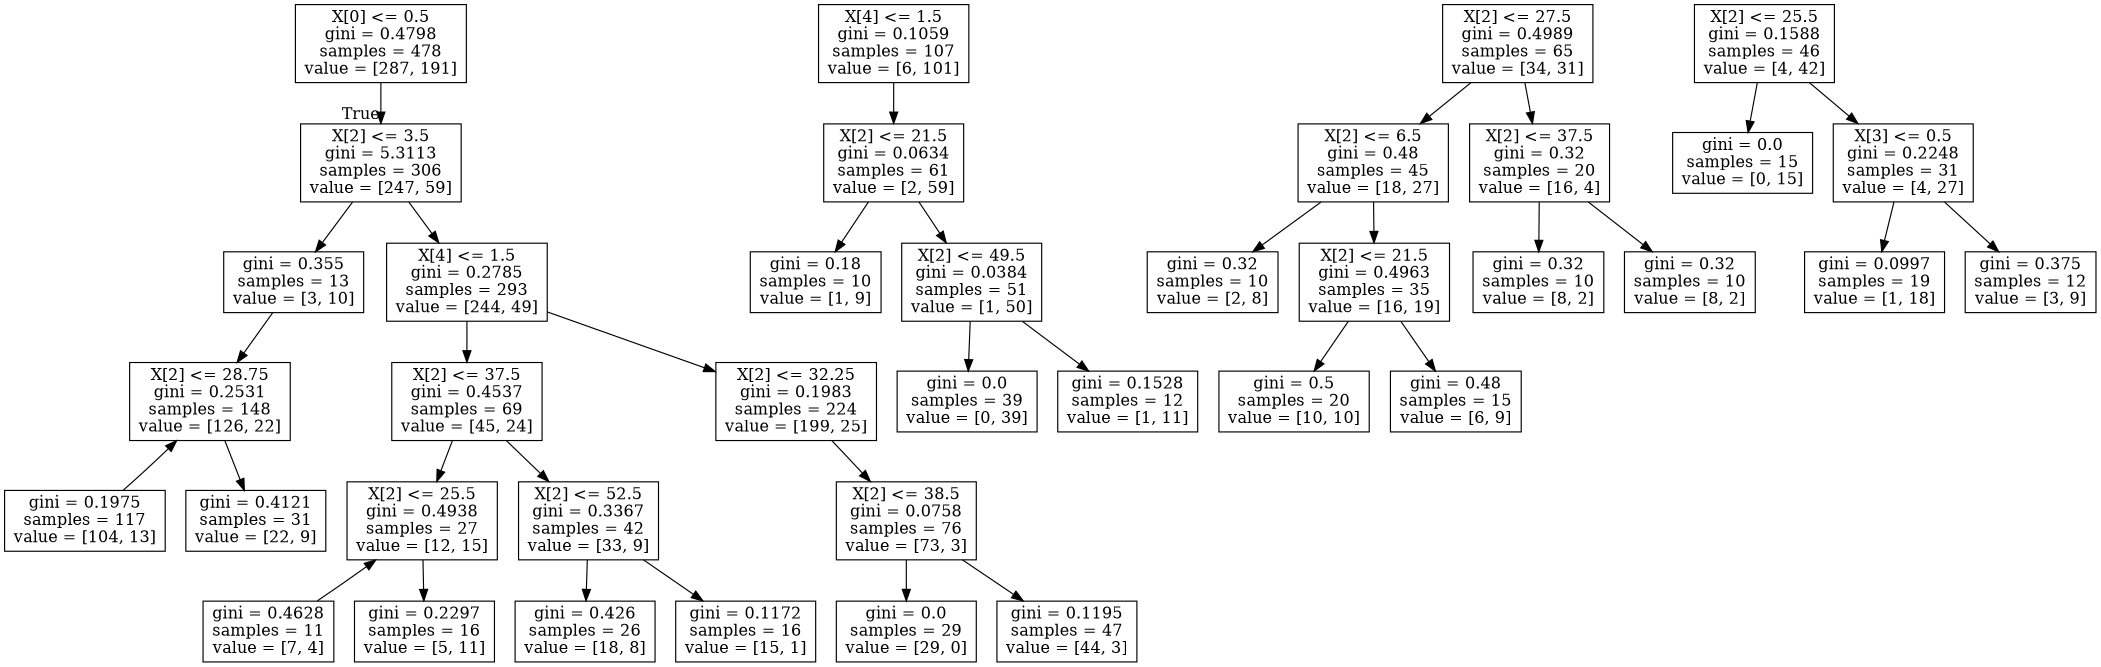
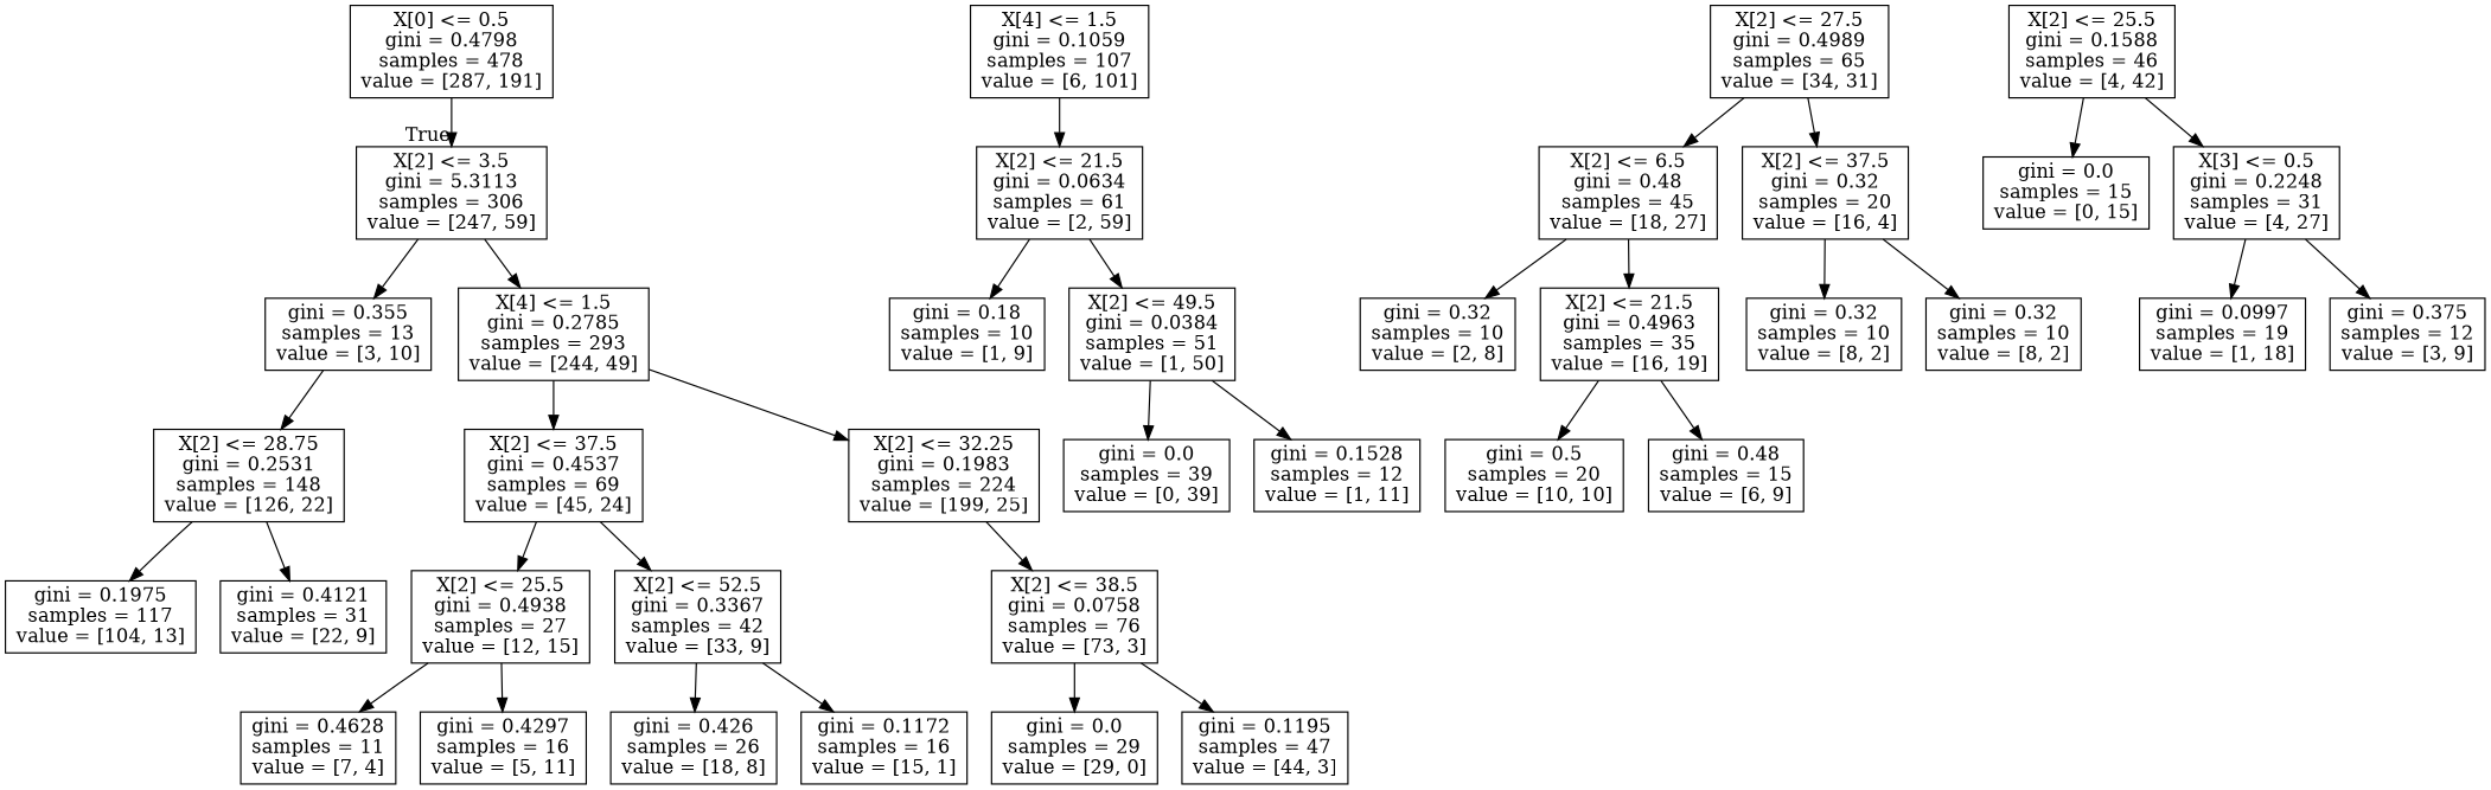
  digraph {
    node [shape=box]
    n1 [label="X[0] <= 0.5\ngini = 0.4798\nsamples = 478\nvalue = [287, 191]"]
    n2 [label="X[2] <= 3.5\ngini = 5.3113\nsamples = 306\nvalue = [247, 59]"]
    n3 [label="gini = 0.355\nsamples = 13\nvalue = [3, 10]"]
    n4 [label="X[4] <= 1.5\ngini = 0.2785\nsamples = 293\nvalue = [244, 49]"]
    n5 [label="X[2] <= 28.75\ngini = 0.2531\nsamples = 148\nvalue = [126, 22]"]
    n6 [label="X[2] <= 37.5\ngini = 0.4537\nsamples = 69\nvalue = [45, 24]"]
    n7 [label="X[2] <= 32.25\ngini = 0.1983\nsamples = 224\nvalue = [199, 25]"]
    n8 [label="X[2] <= 25.5\ngini = 0.4938\nsamples = 27\nvalue = [12, 15]"]
    n9 [label="X[2] <= 52.5\ngini = 0.3367\nsamples = 42\nvalue = [33, 9]"]
    n10 [label="X[2] <= 38.5\ngini = 0.0758\nsamples = 76\nvalue = [73, 3]"]
    n11 [label="gini = 0.4628\nsamples = 11\nvalue = [7, 4]"]
-   n12 [label="gini = 0.2297\nsamples = 16\nvalue = [5, 11]"]
+   n12 [label="gini = 0.4297\nsamples = 16\nvalue = [5, 11]"]
    n13 [label="gini = 0.426\nsamples = 26\nvalue = [18, 8]"]
    n14 [label="gini = 0.1172\nsamples = 16\nvalue = [15, 1]"]
    n15 [label="gini = 0.1975\nsamples = 117\nvalue = [104, 13]"]
    n16 [label="gini = 0.4121\nsamples = 31\nvalue = [22, 9]"]
    n17 [label="gini = 0.0\nsamples = 29\nvalue = [29, 0]"]
    n18 [label="gini = 0.1195\nsamples = 47\nvalue = [44, 3]"]
    n19 [label="X[4] <= 1.5\ngini = 0.1059\nsamples = 107\nvalue = [6, 101]"]
    n20 [label="X[2] <= 21.5\ngini = 0.0634\nsamples = 61\nvalue = [2, 59]"]
    n21 [label="X[2] <= 27.5\ngini = 0.4989\nsamples = 65\nvalue = [34, 31]"]
    n22 [label="X[2] <= 6.5\ngini = 0.48\nsamples = 45\nvalue = [18, 27]"]
    n23 [label="X[2] <= 37.5\ngini = 0.32\nsamples = 20\nvalue = [16, 4]"]
    n24 [label="gini = 0.18\nsamples = 10\nvalue = [1, 9]"]
    n25 [label="X[2] <= 49.5\ngini = 0.0384\nsamples = 51\nvalue = [1, 50]"]
    n26 [label="X[2] <= 25.5\ngini = 0.1588\nsamples = 46\nvalue = [4, 42]"]
    n27 [label="gini = 0.0\nsamples = 15\nvalue = [0, 15]"]
    n28 [label="X[3] <= 0.5\ngini = 0.2248\nsamples = 31\nvalue = [4, 27]"]
    n29 [label="gini = 0.0\nsamples = 39\nvalue = [0, 39]"]
    n30 [label="gini = 0.1528\nsamples = 12\nvalue = [1, 11]"]
    n31 [label="gini = 0.0997\nsamples = 19\nvalue = [1, 18]"]
    n32 [label="gini = 0.375\nsamples = 12\nvalue = [3, 9]"]
    n33 [label="gini = 0.32\nsamples = 10\nvalue = [2, 8]"]
    n34 [label="X[2] <= 21.5\ngini = 0.4963\nsamples = 35\nvalue = [16, 19]"]
    n35 [label="gini = 0.32\nsamples = 10\nvalue = [8, 2]"]
    n36 [label="gini = 0.32\nsamples = 10\nvalue = [8, 2]"]
    n37 [label="gini = 0.5\nsamples = 20\nvalue = [10, 10]"]
    n38 [label="gini = 0.48\nsamples = 15\nvalue = [6, 9]"]
    n1 -> n2 [headlabel=True labelangle=45 labeldistance=2.5]
    n2 -> n3
    n2 -> n4
    n3 -> n5
    n4 -> n6
    n4 -> n7
-   n15 -> n5
+   n5 -> n15
    n5 -> n16
    n6 -> n8
    n6 -> n9
    n7 -> n10
-   n11 -> n8
+   n8 -> n11
    n8 -> n12
    n9 -> n13
    n9 -> n14
    n10 -> n17
    n10 -> n18
    n19 -> n20
    n20 -> n24
    n20 -> n25
    n21 -> n22
    n21 -> n23
    n22 -> n33
    n22 -> n34
    n23 -> n35
    n23 -> n36
    n25 -> n29
    n25 -> n30
    n26 -> n27
    n26 -> n28
    n28 -> n31
    n28 -> n32
    n34 -> n37
    n34 -> n38
  }
